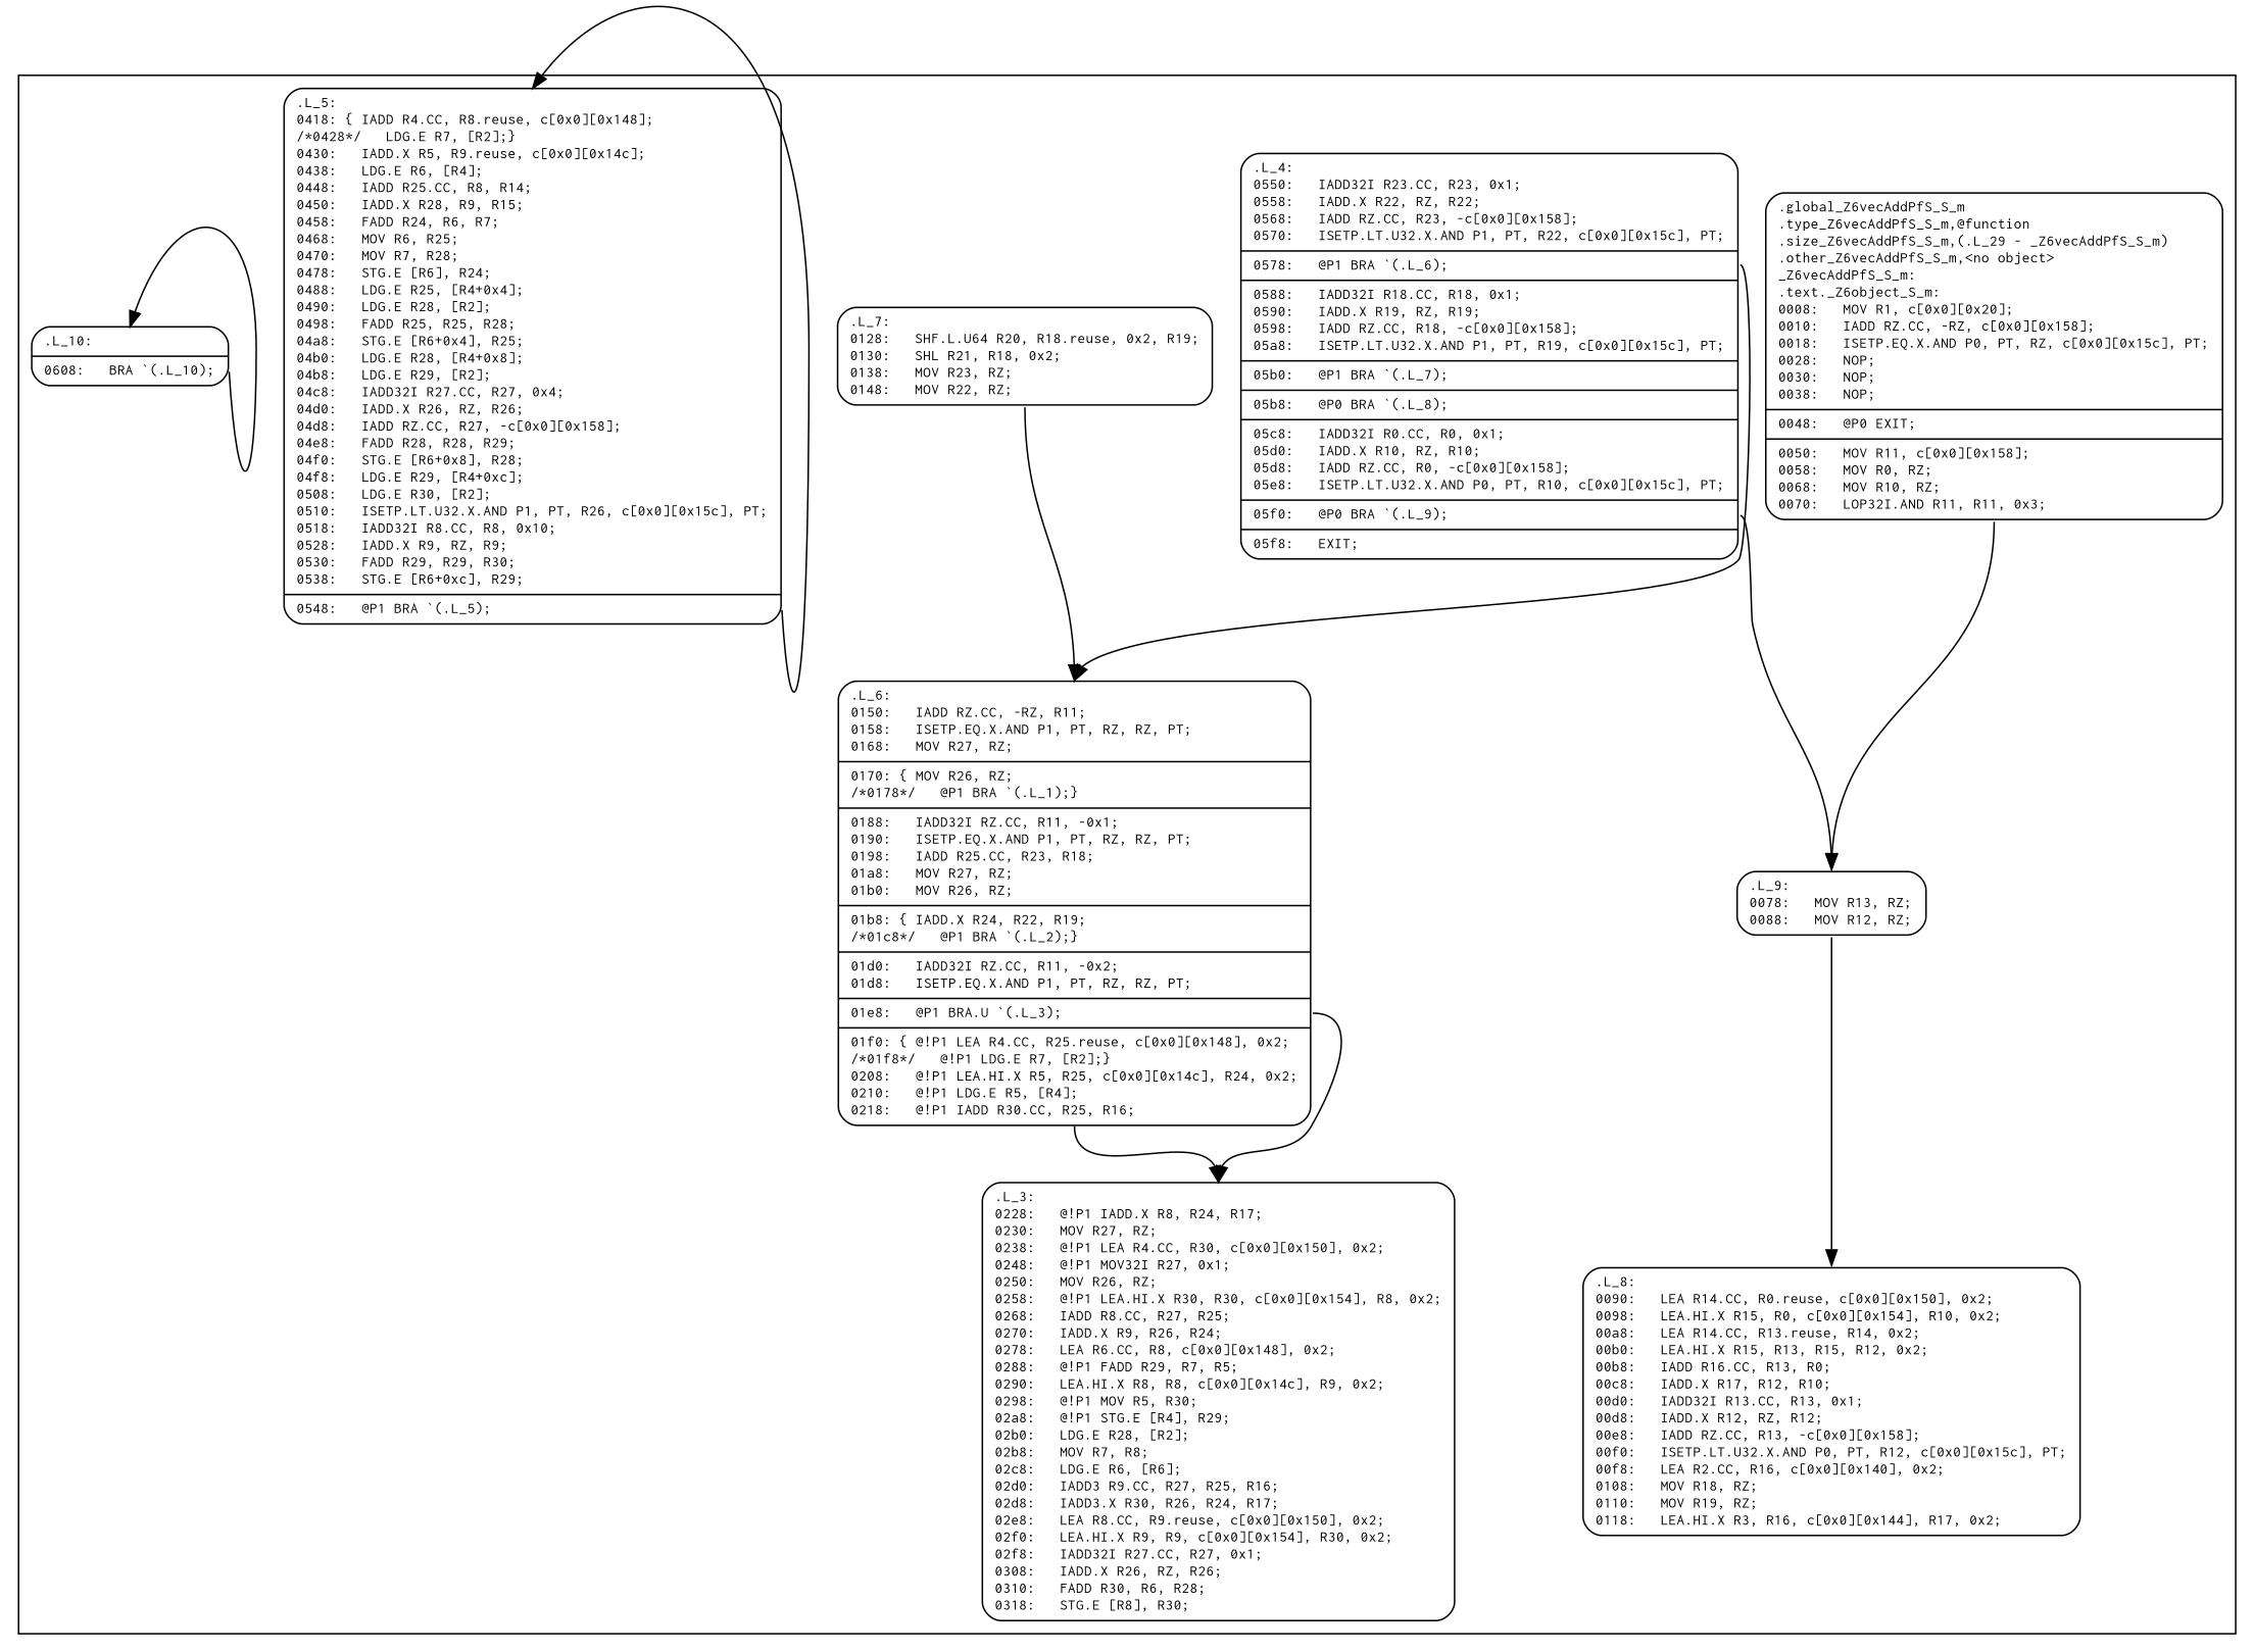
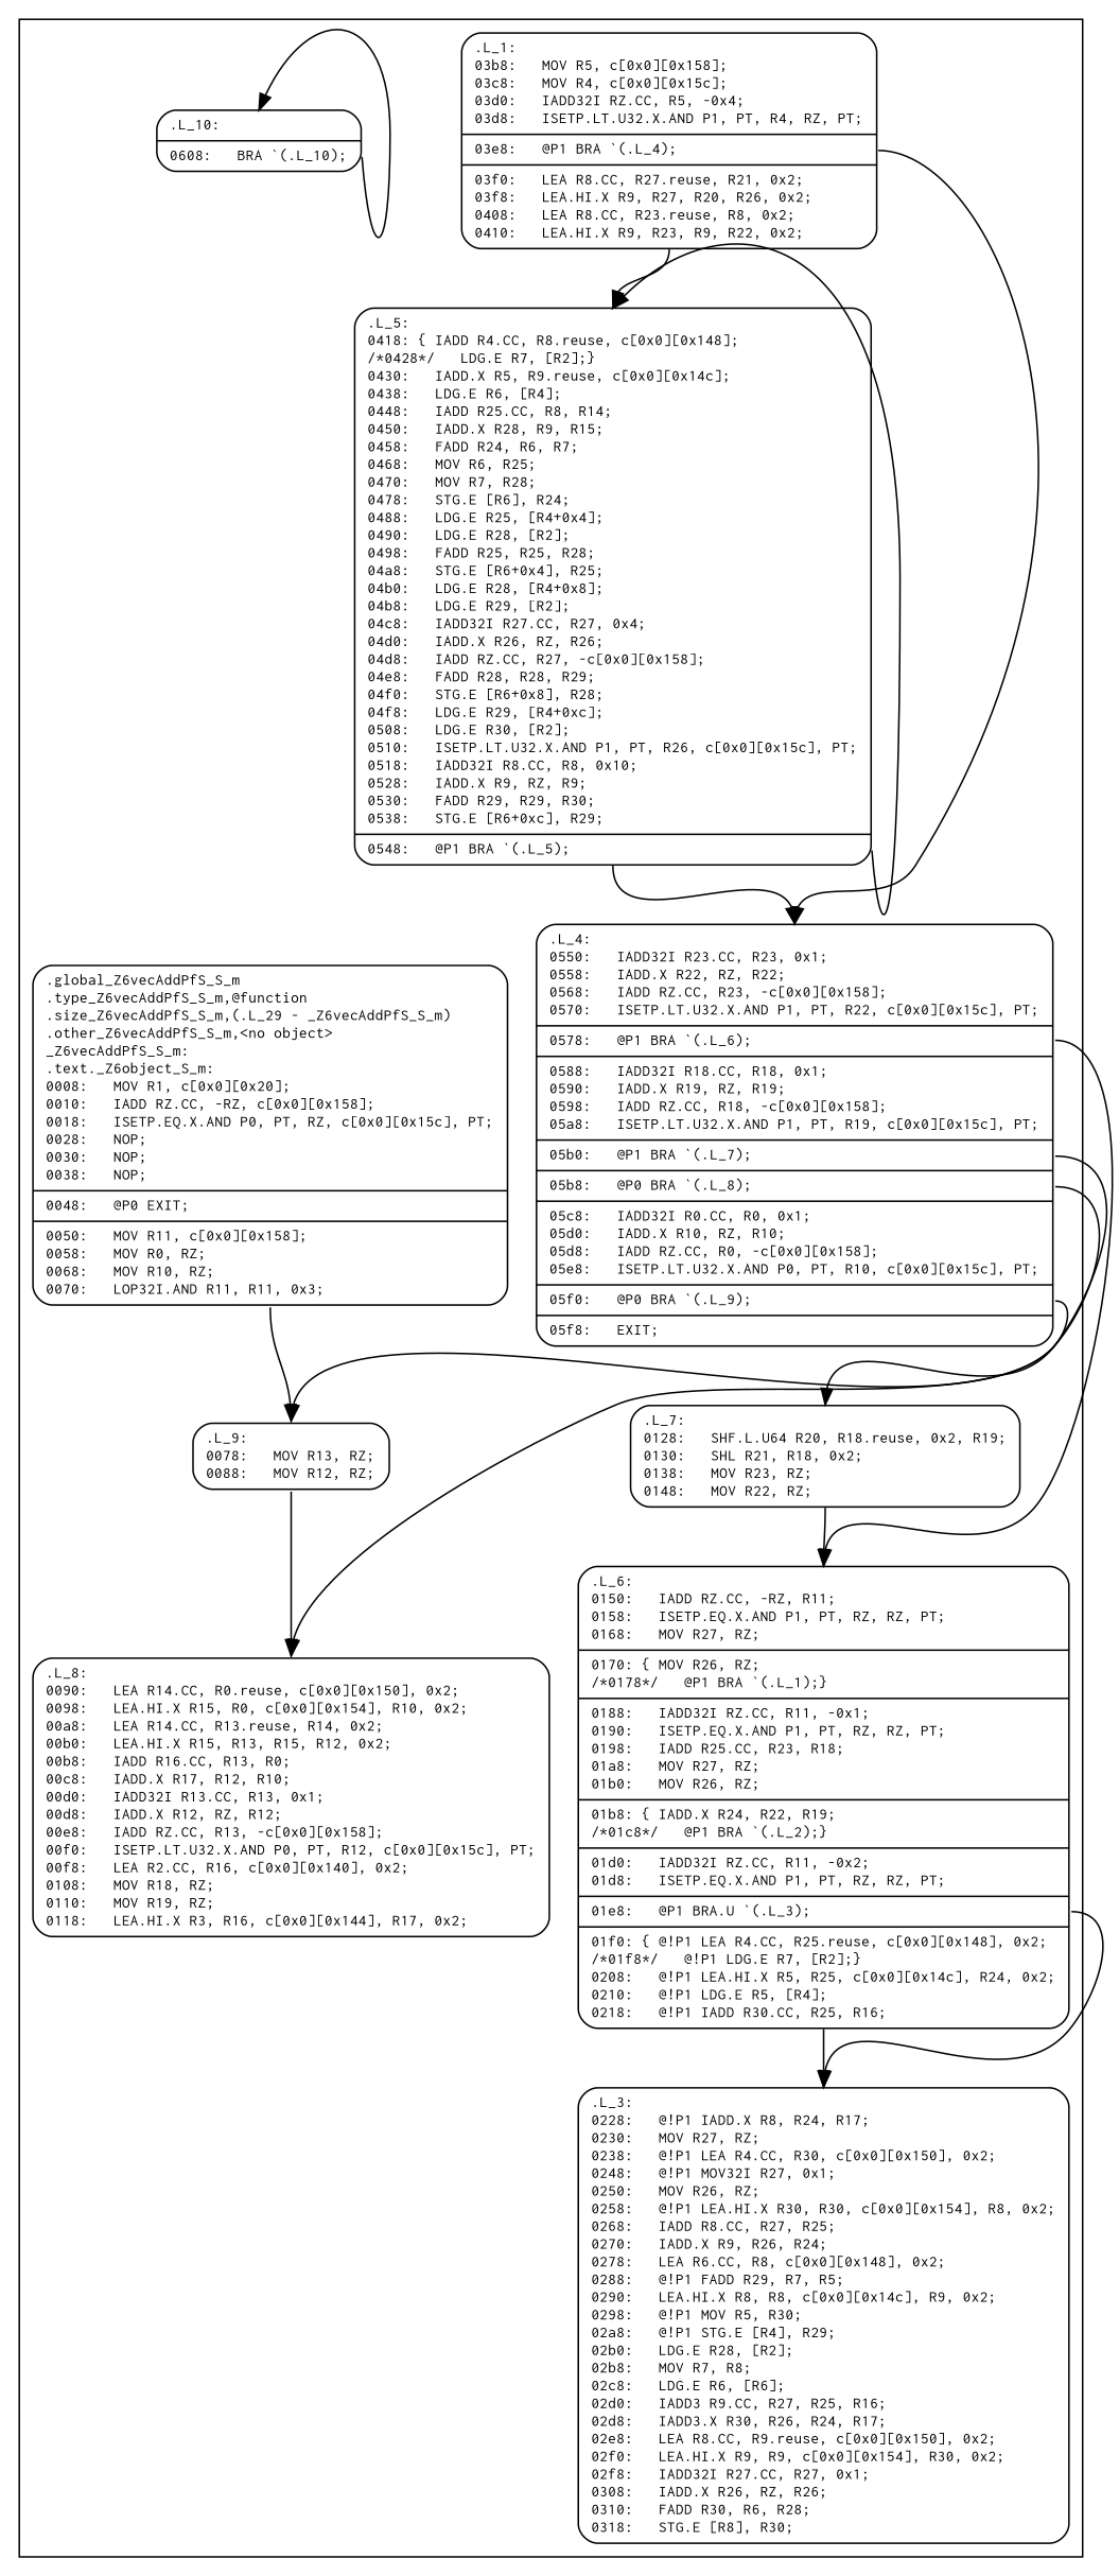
  digraph {
    node [fontname=Courier fontsize=10 shape=Mrecord]
    edge [headport="entry:n" style=solid tailport="exit0:e"]
    n1 [label="{<entry>	.global		_Z6vecAddPfS_S_m\l	.type		_Z6vecAddPfS_S_m,@function\l	.size		_Z6vecAddPfS_S_m,(.L_29\ -\ _Z6vecAddPfS_S_m)\l	.other		_Z6vecAddPfS_S_m,\<no\ object\>\l_Z6vecAddPfS_S_m:\l.text._Z6object_S_m:\l0008:\ \ \ MOV\ R1,\ c\[0x0\]\[0x20\];\l0010:\ \ \ IADD\ RZ.CC,\ -RZ,\ c\[0x0\]\[0x158\];\l0018:\ \ \ ISETP.EQ.X.AND\ P0,\ PT,\ RZ,\ c\[0x0\]\[0x15c\],\ PT;\l0028:\ \ \ NOP;\l0030:\ \ \ NOP;\l0038:\ \ \ NOP;\l|<exit0>0048:\ \ \ @P0\ EXIT;\l|<exitpost0>0050:\ \ \ MOV\ R11,\ c\[0x0\]\[0x158\];\l0058:\ \ \ MOV\ R0,\ RZ;\l0068:\ \ \ MOV\ R10,\ RZ;\l0070:\ \ \ LOP32I.AND\ R11,\ R11,\ 0x3;\l}"]
    n2 [label="{<entry>.L_9:\l0078:\ \ \ MOV\ R13,\ RZ;\l0088:\ \ \ MOV\ R12,\ RZ;\l}"]
    n3 [label="{<entry>.L_8:\l0090:\ \ \ LEA\ R14.CC,\ R0.reuse,\ c\[0x0\]\[0x150\],\ 0x2;\l0098:\ \ \ LEA.HI.X\ R15,\ R0,\ c\[0x0\]\[0x154\],\ R10,\ 0x2;\l00a8:\ \ \ LEA\ R14.CC,\ R13.reuse,\ R14,\ 0x2;\l00b0:\ \ \ LEA.HI.X\ R15,\ R13,\ R15,\ R12,\ 0x2;\l00b8:\ \ \ IADD\ R16.CC,\ R13,\ R0;\l00c8:\ \ \ IADD.X\ R17,\ R12,\ R10;\l00d0:\ \ \ IADD32I\ R13.CC,\ R13,\ 0x1;\l00d8:\ \ \ IADD.X\ R12,\ RZ,\ R12;\l00e8:\ \ \ IADD\ RZ.CC,\ R13,\ -c\[0x0\]\[0x158\];\l00f0:\ \ \ ISETP.LT.U32.X.AND\ P0,\ PT,\ R12,\ c\[0x0\]\[0x15c\],\ PT;\l00f8:\ \ \ LEA\ R2.CC,\ R16,\ c\[0x0\]\[0x140\],\ 0x2;\l0108:\ \ \ MOV\ R18,\ RZ;\l0110:\ \ \ MOV\ R19,\ RZ;\l0118:\ \ \ LEA.HI.X\ R3,\ R16,\ c\[0x0\]\[0x144\],\ R17,\ 0x2;\l}"]
    n4 [label="{<entry>.L_7:\l0128:\ \ \ SHF.L.U64\ R20,\ R18.reuse,\ 0x2,\ R19;\l0130:\ \ \ SHL\ R21,\ R18,\ 0x2;\l0138:\ \ \ MOV\ R23,\ RZ;\l0148:\ \ \ MOV\ R22,\ RZ;\l}"]
    n5 [label="{<entry>.L_6:\l0150:\ \ \ IADD\ RZ.CC,\ -RZ,\ R11;\l0158:\ \ \ ISETP.EQ.X.AND\ P1,\ PT,\ RZ,\ RZ,\ PT;\l0168:\ \ \ MOV\ R27,\ RZ;\l|<exit0>0170:\ \{\ MOV\ R26,\ RZ;\l/*0178*/\ \ \ @P1\ BRA\ `(.L_1);\}\l|<exitpost0>0188:\ \ \ IADD32I\ RZ.CC,\ R11,\ -0x1;\l0190:\ \ \ ISETP.EQ.X.AND\ P1,\ PT,\ RZ,\ RZ,\ PT;\l0198:\ \ \ IADD\ R25.CC,\ R23,\ R18;\l01a8:\ \ \ MOV\ R27,\ RZ;\l01b0:\ \ \ MOV\ R26,\ RZ;\l|<exit1>01b8:\ \{\ IADD.X\ R24,\ R22,\ R19;\l/*01c8*/\ \ \ @P1\ BRA\ `(.L_2);\}\l|<exitpost1>01d0:\ \ \ IADD32I\ RZ.CC,\ R11,\ -0x2;\l01d8:\ \ \ ISETP.EQ.X.AND\ P1,\ PT,\ RZ,\ RZ,\ PT;\l|<exit2>01e8:\ \ \ @P1\ BRA.U\ `(.L_3);\l|<exitpost2>01f0:\ \{\ @!P1\ LEA\ R4.CC,\ R25.reuse,\ c\[0x0\]\[0x148\],\ 0x2;\l/*01f8*/\ \ \ @!P1\ LDG.E\ R7,\ \[R2\];\}\l0208:\ \ \ @!P1\ LEA.HI.X\ R5,\ R25,\ c\[0x0\]\[0x14c\],\ R24,\ 0x2;\l0210:\ \ \ @!P1\ LDG.E\ R5,\ \[R4\];\l0218:\ \ \ @!P1\ IADD\ R30.CC,\ R25,\ R16;\l}"]
+   n6 [label="{<entry>.L_1:\l03b8:\ \ \ MOV\ R5,\ c\[0x0\]\[0x158\];\l03c8:\ \ \ MOV\ R4,\ c\[0x0\]\[0x15c\];\l03d0:\ \ \ IADD32I\ RZ.CC,\ R5,\ -0x4;\l03d8:\ \ \ ISETP.LT.U32.X.AND\ P1,\ PT,\ R4,\ RZ,\ PT;\l|<exit0>03e8:\ \ \ @P1\ BRA\ `(.L_4);\l|<exitpost0>03f0:\ \ \ LEA\ R8.CC,\ R27.reuse,\ R21,\ 0x2;\l03f8:\ \ \ LEA.HI.X\ R9,\ R27,\ R20,\ R26,\ 0x2;\l0408:\ \ \ LEA\ R8.CC,\ R23.reuse,\ R8,\ 0x2;\l0410:\ \ \ LEA.HI.X\ R9,\ R23,\ R9,\ R22,\ 0x2;\l}"]
    n7 [label="{<entry>.L_3:\l0228:\ \ \ @!P1\ IADD.X\ R8,\ R24,\ R17;\l0230:\ \ \ MOV\ R27,\ RZ;\l0238:\ \ \ @!P1\ LEA\ R4.CC,\ R30,\ c\[0x0\]\[0x150\],\ 0x2;\l0248:\ \ \ @!P1\ MOV32I\ R27,\ 0x1;\l0250:\ \ \ MOV\ R26,\ RZ;\l0258:\ \ \ @!P1\ LEA.HI.X\ R30,\ R30,\ c\[0x0\]\[0x154\],\ R8,\ 0x2;\l0268:\ \ \ IADD\ R8.CC,\ R27,\ R25;\l0270:\ \ \ IADD.X\ R9,\ R26,\ R24;\l0278:\ \ \ LEA\ R6.CC,\ R8,\ c\[0x0\]\[0x148\],\ 0x2;\l0288:\ \ \ @!P1\ FADD\ R29,\ R7,\ R5;\l0290:\ \ \ LEA.HI.X\ R8,\ R8,\ c\[0x0\]\[0x14c\],\ R9,\ 0x2;\l0298:\ \ \ @!P1\ MOV\ R5,\ R30;\l02a8:\ \ \ @!P1\ STG.E\ \[R4\],\ R29;\l02b0:\ \ \ LDG.E\ R28,\ \[R2\];\l02b8:\ \ \ MOV\ R7,\ R8;\l02c8:\ \ \ LDG.E\ R6,\ \[R6\];\l02d0:\ \ \ IADD3\ R9.CC,\ R27,\ R25,\ R16;\l02d8:\ \ \ IADD3.X\ R30,\ R26,\ R24,\ R17;\l02e8:\ \ \ LEA\ R8.CC,\ R9.reuse,\ c\[0x0\]\[0x150\],\ 0x2;\l02f0:\ \ \ LEA.HI.X\ R9,\ R9,\ c\[0x0\]\[0x154\],\ R30,\ 0x2;\l02f8:\ \ \ IADD32I\ R27.CC,\ R27,\ 0x1;\l0308:\ \ \ IADD.X\ R26,\ RZ,\ R26;\l0310:\ \ \ FADD\ R30,\ R6,\ R28;\l0318:\ \ \ STG.E\ \[R8\],\ R30;\l}"]
    n8 [label="{<entry>.L_4:\l0550:\ \ \ IADD32I\ R23.CC,\ R23,\ 0x1;\l0558:\ \ \ IADD.X\ R22,\ RZ,\ R22;\l0568:\ \ \ IADD\ RZ.CC,\ R23,\ -c\[0x0\]\[0x158\];\l0570:\ \ \ ISETP.LT.U32.X.AND\ P1,\ PT,\ R22,\ c\[0x0\]\[0x15c\],\ PT;\l|<exit0>0578:\ \ \ @P1\ BRA\ `(.L_6);\l|<exitpost0>0588:\ \ \ IADD32I\ R18.CC,\ R18,\ 0x1;\l0590:\ \ \ IADD.X\ R19,\ RZ,\ R19;\l0598:\ \ \ IADD\ RZ.CC,\ R18,\ -c\[0x0\]\[0x158\];\l05a8:\ \ \ ISETP.LT.U32.X.AND\ P1,\ PT,\ R19,\ c\[0x0\]\[0x15c\],\ PT;\l|<exit1>05b0:\ \ \ @P1\ BRA\ `(.L_7);\l|<exit2>05b8:\ \ \ @P0\ BRA\ `(.L_8);\l|<exitpost2>05c8:\ \ \ IADD32I\ R0.CC,\ R0,\ 0x1;\l05d0:\ \ \ IADD.X\ R10,\ RZ,\ R10;\l05d8:\ \ \ IADD\ RZ.CC,\ R0,\ -c\[0x0\]\[0x158\];\l05e8:\ \ \ ISETP.LT.U32.X.AND\ P0,\ PT,\ R10,\ c\[0x0\]\[0x15c\],\ PT;\l|<exit3>05f0:\ \ \ @P0\ BRA\ `(.L_9);\l|<exit4>05f8:\ \ \ EXIT;\l}"]
    n9 [label="{<entry>.L_5:\l0418:\ \{\ IADD\ R4.CC,\ R8.reuse,\ c\[0x0\]\[0x148\];\l/*0428*/\ \ \ LDG.E\ R7,\ \[R2\];\}\l0430:\ \ \ IADD.X\ R5,\ R9.reuse,\ c\[0x0\]\[0x14c\];\l0438:\ \ \ LDG.E\ R6,\ \[R4\];\l0448:\ \ \ IADD\ R25.CC,\ R8,\ R14;\l0450:\ \ \ IADD.X\ R28,\ R9,\ R15;\l0458:\ \ \ FADD\ R24,\ R6,\ R7;\l0468:\ \ \ MOV\ R6,\ R25;\l0470:\ \ \ MOV\ R7,\ R28;\l0478:\ \ \ STG.E\ \[R6\],\ R24;\l0488:\ \ \ LDG.E\ R25,\ \[R4+0x4\];\l0490:\ \ \ LDG.E\ R28,\ \[R2\];\l0498:\ \ \ FADD\ R25,\ R25,\ R28;\l04a8:\ \ \ STG.E\ \[R6+0x4\],\ R25;\l04b0:\ \ \ LDG.E\ R28,\ \[R4+0x8\];\l04b8:\ \ \ LDG.E\ R29,\ \[R2\];\l04c8:\ \ \ IADD32I\ R27.CC,\ R27,\ 0x4;\l04d0:\ \ \ IADD.X\ R26,\ RZ,\ R26;\l04d8:\ \ \ IADD\ RZ.CC,\ R27,\ -c\[0x0\]\[0x158\];\l04e8:\ \ \ FADD\ R28,\ R28,\ R29;\l04f0:\ \ \ STG.E\ \[R6+0x8\],\ R28;\l04f8:\ \ \ LDG.E\ R29,\ \[R4+0xc\];\l0508:\ \ \ LDG.E\ R30,\ \[R2\];\l0510:\ \ \ ISETP.LT.U32.X.AND\ P1,\ PT,\ R26,\ c\[0x0\]\[0x15c\],\ PT;\l0518:\ \ \ IADD32I\ R8.CC,\ R8,\ 0x10;\l0528:\ \ \ IADD.X\ R9,\ RZ,\ R9;\l0530:\ \ \ FADD\ R29,\ R29,\ R30;\l0538:\ \ \ STG.E\ \[R6+0xc\],\ R29;\l|<exit0>0548:\ \ \ @P1\ BRA\ `(.L_5);\l}"]
    n10 [label="{<entry>.L_10:\l|<exit0>0608:\ \ \ BRA\ `(.L_10);\l}"]
    subgraph cluster_1 {
      n1
      n2
      n3
      n4
      n5
+     n6
      n7
      n8
      n9
      n10
    }
    n1 -> n2 [tailport="exitpost0:s"]
    n2 -> n3 [tailport="entry:s"]
    n4 -> n5 [tailport="entry:s"]
    n5 -> n7 [tailport="exit2:e"]
    n5 -> n7 [tailport="exitpost2:s"]
+   n6 -> n8
+   n6 -> n9 [tailport="exitpost0:s"]
    n8 -> n2 [tailport="exit3:e"]
+   n8 -> n3 [tailport="exit2:e"]
+   n8 -> n4 [tailport="exit1:e"]
    n8 -> n5
+   n9 -> n8 [tailport="exit0:s"]
    n9 -> n9
    n10 -> n10
  }
